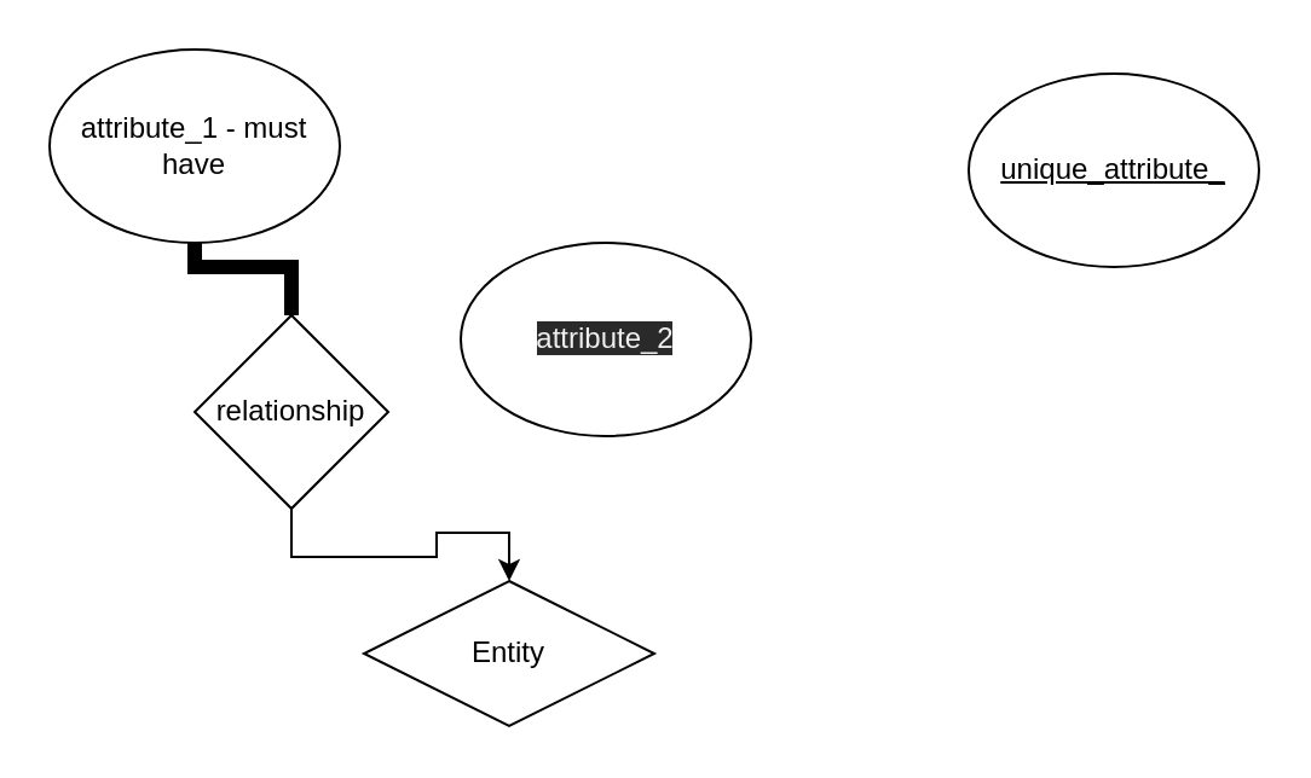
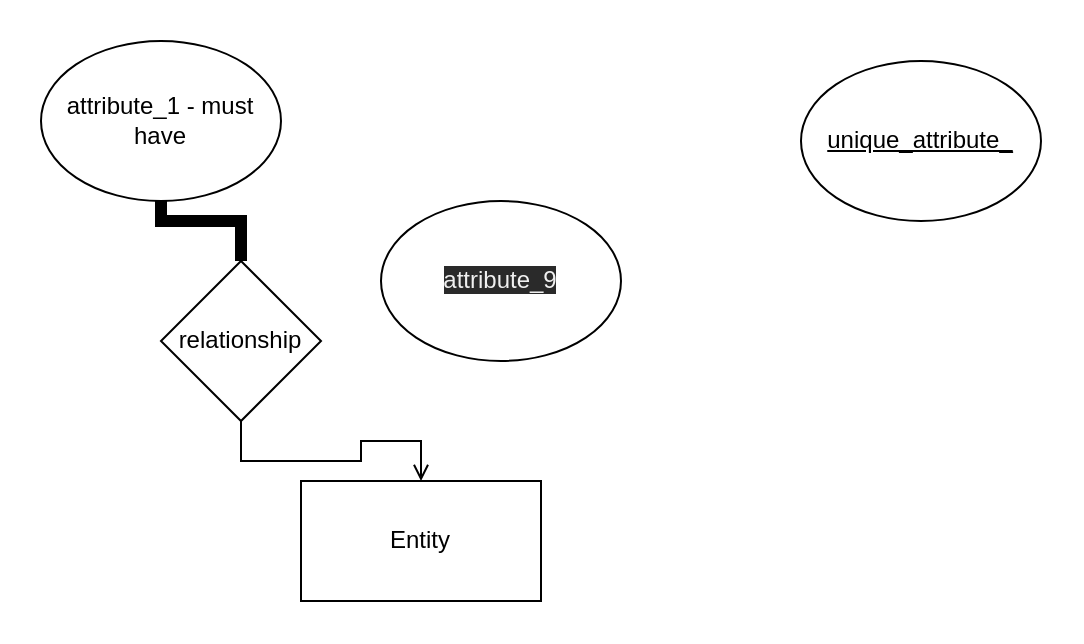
  <mxCell id="0" />
  <mxCell id="1" parent="0" />
- <mxCell id="2" value="Entity" style="rhombus;whiteSpace=wrap;html=1;" parent="1" vertex="1"><mxGeometry x="150" y="240" width="120" height="60" as="geometry" /></mxCell>
+ <mxCell id="2" value="Entity" style="rounded=0;whiteSpace=wrap;html=1;" parent="1" vertex="1"><mxGeometry x="150" y="240" width="120" height="60" as="geometry" /></mxCell>
  <mxCell id="3" value="attribute_1 - must have" style="ellipse;whiteSpace=wrap;html=1;" parent="1" vertex="1"><mxGeometry x="20" y="20" width="120" height="80" as="geometry" /></mxCell>
- <mxCell id="4" value="&lt;span style=&quot;color: rgb(240 , 240 , 240) ; font-family: &amp;#34;helvetica&amp;#34; ; font-size: 12px ; font-style: normal ; font-weight: 400 ; letter-spacing: normal ; text-align: center ; text-indent: 0px ; text-transform: none ; word-spacing: 0px ; background-color: rgb(42 , 42 , 42) ; display: inline ; float: none&quot;&gt;attribute_2&lt;/span&gt;" style="ellipse;whiteSpace=wrap;html=1;" parent="1" vertex="1"><mxGeometry x="190" y="100" width="120" height="80" as="geometry" /></mxCell>
- <mxCell id="5" value="" style="edgeStyle=orthogonalEdgeStyle;rounded=0;orthogonalLoop=1;jettySize=auto;html=1;" parent="1" source="7" target="2" edge="1"><mxGeometry relative="1" as="geometry" /></mxCell>
+ <mxCell id="4" value="&lt;span style=&quot;color: rgb(240 , 240 , 240) ; font-family: &amp;#34;helvetica&amp;#34; ; font-size: 12px ; font-style: normal ; font-weight: 400 ; letter-spacing: normal ; text-align: center ; text-indent: 0px ; text-transform: none ; word-spacing: 0px ; background-color: rgb(42 , 42 , 42) ; display: inline ; float: none&quot;&gt;attribute_9&lt;/span&gt;" style="ellipse;whiteSpace=wrap;html=1;" parent="1" vertex="1"><mxGeometry x="190" y="100" width="120" height="80" as="geometry" /></mxCell>
+ <mxCell id="5" value="" style="edgeStyle=orthogonalEdgeStyle;rounded=0;orthogonalLoop=1;jettySize=auto;html=1;endArrow=open;" parent="1" source="7" target="2" edge="1"><mxGeometry relative="1" as="geometry" /></mxCell>
  <mxCell id="6" value="" style="edgeStyle=orthogonalEdgeStyle;rounded=0;orthogonalLoop=1;jettySize=auto;html=1;strokeWidth=6;endArrow=none;endFill=0;" parent="1" source="7" target="3" edge="1"><mxGeometry relative="1" as="geometry" /></mxCell>
  <mxCell id="7" value="relationship" style="rhombus;whiteSpace=wrap;html=1;" parent="1" vertex="1"><mxGeometry x="80" y="130" width="80" height="80" as="geometry" /></mxCell>
  <mxCell id="8" value="&lt;font face=&quot;helvetica&quot;&gt;&lt;u&gt;unique_attribute_&lt;/u&gt;&lt;/font&gt;" style="ellipse;whiteSpace=wrap;html=1;" vertex="1" parent="1"><mxGeometry x="400" y="30" width="120" height="80" as="geometry" /></mxCell>
